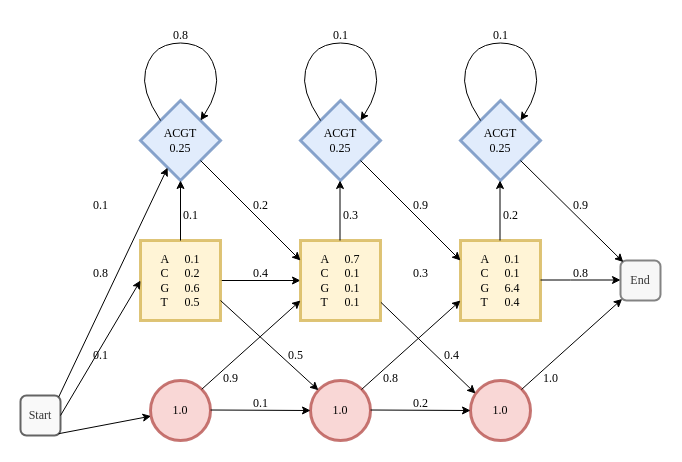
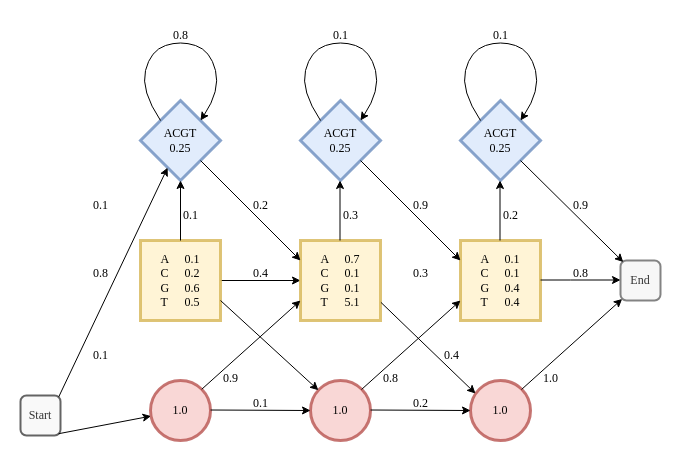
  <mxCell id="0" />
  <mxCell id="1" parent="0" />
  <mxCell id="2" style="edgeStyle=orthogonalEdgeStyle;rounded=0;orthogonalLoop=1;jettySize=auto;html=1;exitX=1;exitY=0.5;exitDx=0;exitDy=0;entryX=0;entryY=0.5;entryDx=0;entryDy=0;" edge="1" parent="1" source="3" target="4"><mxGeometry relative="1" as="geometry" /></mxCell>
  <mxCell id="3" value="&lt;div&gt;&lt;font face=&quot;Inconsolata&quot; data-font-src=&quot;https://fonts.googleapis.com/css?family=Inconsolata&quot;&gt;A&lt;span style=&quot;white-space: pre;&quot;&gt;&#09;&lt;/span&gt;0.1&lt;/font&gt;&lt;/div&gt;&lt;div&gt;&lt;font face=&quot;Inconsolata&quot; data-font-src=&quot;https://fonts.googleapis.com/css?family=Inconsolata&quot;&gt;C&lt;span style=&quot;white-space: pre;&quot;&gt;&#09;&lt;/span&gt;0.2&lt;/font&gt;&lt;/div&gt;&lt;div&gt;&lt;font data-font-src=&quot;https://fonts.googleapis.com/css?family=Inconsolata&quot; face=&quot;Inconsolata&quot;&gt;G&lt;span style=&quot;white-space: pre;&quot;&gt;&#09;&lt;/span&gt;0.6&lt;/font&gt;&lt;/div&gt;&lt;div&gt;&lt;font data-font-src=&quot;https://fonts.googleapis.com/css?family=Inconsolata&quot; face=&quot;Inconsolata&quot;&gt;T&lt;span style=&quot;white-space: pre;&quot;&gt;&#09;&lt;/span&gt;0.5&lt;br&gt;&lt;/font&gt;&lt;/div&gt;" style="whiteSpace=wrap;html=1;aspect=fixed;fillColor=#fff2cc;strokeColor=#d6b656;strokeWidth=3;opacity=80;" vertex="1" parent="1"><mxGeometry x="140" y="240" width="80" height="80" as="geometry" /></mxCell>
- <mxCell id="4" value="&lt;div&gt;&lt;font face=&quot;Inconsolata&quot; data-font-src=&quot;https://fonts.googleapis.com/css?family=Inconsolata&quot;&gt;A&lt;span style=&quot;white-space: pre;&quot;&gt;&#09;&lt;/span&gt;0.7&lt;/font&gt;&lt;/div&gt;&lt;div&gt;&lt;font data-font-src=&quot;https://fonts.googleapis.com/css?family=Inconsolata&quot; face=&quot;Inconsolata&quot;&gt;C&lt;span style=&quot;white-space: pre;&quot;&gt;&#09;&lt;/span&gt;0.1&lt;/font&gt;&lt;/div&gt;&lt;div&gt;&lt;font data-font-src=&quot;https://fonts.googleapis.com/css?family=Inconsolata&quot; face=&quot;Inconsolata&quot;&gt;G&lt;span style=&quot;white-space: pre;&quot;&gt;&#09;&lt;/span&gt;0.1&lt;/font&gt;&lt;/div&gt;&lt;div&gt;&lt;font data-font-src=&quot;https://fonts.googleapis.com/css?family=Inconsolata&quot; face=&quot;Inconsolata&quot;&gt;T&lt;span style=&quot;white-space: pre;&quot;&gt;&#09;&lt;/span&gt;0.1&lt;br&gt;&lt;/font&gt;&lt;/div&gt;" style="whiteSpace=wrap;html=1;aspect=fixed;fillColor=#fff2cc;strokeColor=#d6b656;strokeWidth=3;opacity=80;" vertex="1" parent="1"><mxGeometry x="300" y="240" width="80" height="80" as="geometry" /></mxCell>
- <mxCell id="5" value="&lt;div&gt;&lt;font face=&quot;Inconsolata&quot; data-font-src=&quot;https://fonts.googleapis.com/css?family=Inconsolata&quot;&gt;A&lt;span style=&quot;white-space: pre;&quot;&gt;&#09;&lt;/span&gt;0.1&lt;/font&gt;&lt;/div&gt;&lt;div&gt;&lt;font data-font-src=&quot;https://fonts.googleapis.com/css?family=Inconsolata&quot; face=&quot;Inconsolata&quot;&gt;C&lt;span style=&quot;white-space: pre;&quot;&gt;&#09;&lt;/span&gt;0.1&lt;/font&gt;&lt;/div&gt;&lt;div&gt;&lt;font data-font-src=&quot;https://fonts.googleapis.com/css?family=Inconsolata&quot; face=&quot;Inconsolata&quot;&gt;G&lt;span style=&quot;white-space: pre;&quot;&gt;&#09;&lt;/span&gt;6.4&lt;/font&gt;&lt;/div&gt;&lt;div&gt;&lt;font data-font-src=&quot;https://fonts.googleapis.com/css?family=Inconsolata&quot; face=&quot;Inconsolata&quot;&gt;T&lt;span style=&quot;white-space: pre;&quot;&gt;&#09;&lt;/span&gt;0.4&lt;br&gt;&lt;/font&gt;&lt;/div&gt;" style="whiteSpace=wrap;html=1;aspect=fixed;fillColor=#fff2cc;strokeColor=#d6b656;strokeWidth=3;opacity=80;" vertex="1" parent="1"><mxGeometry x="460" y="240" width="80" height="80" as="geometry" /></mxCell>
+ <mxCell id="4" value="&lt;div&gt;&lt;font face=&quot;Inconsolata&quot; data-font-src=&quot;https://fonts.googleapis.com/css?family=Inconsolata&quot;&gt;A&lt;span style=&quot;white-space: pre;&quot;&gt;&#09;&lt;/span&gt;0.7&lt;/font&gt;&lt;/div&gt;&lt;div&gt;&lt;font data-font-src=&quot;https://fonts.googleapis.com/css?family=Inconsolata&quot; face=&quot;Inconsolata&quot;&gt;C&lt;span style=&quot;white-space: pre;&quot;&gt;&#09;&lt;/span&gt;0.1&lt;/font&gt;&lt;/div&gt;&lt;div&gt;&lt;font data-font-src=&quot;https://fonts.googleapis.com/css?family=Inconsolata&quot; face=&quot;Inconsolata&quot;&gt;G&lt;span style=&quot;white-space: pre;&quot;&gt;&#09;&lt;/span&gt;0.1&lt;/font&gt;&lt;/div&gt;&lt;div&gt;&lt;font data-font-src=&quot;https://fonts.googleapis.com/css?family=Inconsolata&quot; face=&quot;Inconsolata&quot;&gt;T&lt;span style=&quot;white-space: pre;&quot;&gt;&#09;&lt;/span&gt;5.1&lt;br&gt;&lt;/font&gt;&lt;/div&gt;" style="whiteSpace=wrap;html=1;aspect=fixed;fillColor=#fff2cc;strokeColor=#d6b656;strokeWidth=3;opacity=80;" vertex="1" parent="1"><mxGeometry x="300" y="240" width="80" height="80" as="geometry" /></mxCell>
+ <mxCell id="5" value="&lt;div&gt;&lt;font face=&quot;Inconsolata&quot; data-font-src=&quot;https://fonts.googleapis.com/css?family=Inconsolata&quot;&gt;A&lt;span style=&quot;white-space: pre;&quot;&gt;&#09;&lt;/span&gt;0.1&lt;/font&gt;&lt;/div&gt;&lt;div&gt;&lt;font data-font-src=&quot;https://fonts.googleapis.com/css?family=Inconsolata&quot; face=&quot;Inconsolata&quot;&gt;C&lt;span style=&quot;white-space: pre;&quot;&gt;&#09;&lt;/span&gt;0.1&lt;/font&gt;&lt;/div&gt;&lt;div&gt;&lt;font data-font-src=&quot;https://fonts.googleapis.com/css?family=Inconsolata&quot; face=&quot;Inconsolata&quot;&gt;G&lt;span style=&quot;white-space: pre;&quot;&gt;&#09;&lt;/span&gt;0.4&lt;/font&gt;&lt;/div&gt;&lt;div&gt;&lt;font data-font-src=&quot;https://fonts.googleapis.com/css?family=Inconsolata&quot; face=&quot;Inconsolata&quot;&gt;T&lt;span style=&quot;white-space: pre;&quot;&gt;&#09;&lt;/span&gt;0.4&lt;br&gt;&lt;/font&gt;&lt;/div&gt;" style="whiteSpace=wrap;html=1;aspect=fixed;fillColor=#fff2cc;strokeColor=#d6b656;strokeWidth=3;opacity=80;" vertex="1" parent="1"><mxGeometry x="460" y="240" width="80" height="80" as="geometry" /></mxCell>
  <mxCell id="6" value="&lt;div&gt;&lt;font face=&quot;Inconsolata&quot; data-font-src=&quot;https://fonts.googleapis.com/css?family=Inconsolata&quot;&gt;ACGT&lt;/font&gt;&lt;/div&gt;&lt;div&gt;&lt;font data-font-src=&quot;https://fonts.googleapis.com/css?family=Inconsolata&quot; face=&quot;Inconsolata&quot;&gt;0.25&lt;br&gt;&lt;/font&gt;&lt;/div&gt;" style="rhombus;whiteSpace=wrap;html=1;fillColor=#dae8fc;strokeColor=#6c8ebf;strokeWidth=3;opacity=80;" vertex="1" parent="1"><mxGeometry x="140" y="100" width="80" height="80" as="geometry" /></mxCell>
  <mxCell id="7" value="&lt;div&gt;&lt;font face=&quot;Inconsolata&quot; data-font-src=&quot;https://fonts.googleapis.com/css?family=Inconsolata&quot;&gt;ACGT&lt;/font&gt;&lt;/div&gt;&lt;div&gt;&lt;font face=&quot;Inconsolata&quot; data-font-src=&quot;https://fonts.googleapis.com/css?family=Inconsolata&quot;&gt;0.25&lt;/font&gt;&lt;font face=&quot;9ip9ZgYU6Wx63PDGPGhh&quot; data-font-src=&quot;https://fonts.googleapis.com/css?family=Space+mono&quot;&gt;&lt;br&gt;&lt;/font&gt;&lt;/div&gt;" style="rhombus;whiteSpace=wrap;html=1;fillColor=#dae8fc;strokeColor=#6c8ebf;strokeWidth=3;opacity=80;" vertex="1" parent="1"><mxGeometry x="300" y="100" width="80" height="80" as="geometry" /></mxCell>
  <mxCell id="8" value="&lt;div align=&quot;center&quot;&gt;&lt;font face=&quot;Inconsolata&quot; data-font-src=&quot;https://fonts.googleapis.com/css?family=Inconsolata&quot;&gt;ACGT&lt;/font&gt;&lt;/div&gt;&lt;div align=&quot;center&quot;&gt;&lt;font data-font-src=&quot;https://fonts.googleapis.com/css?family=Inconsolata&quot; face=&quot;Inconsolata&quot;&gt;0.25&lt;br&gt;&lt;/font&gt;&lt;/div&gt;" style="rhombus;whiteSpace=wrap;html=1;fillColor=#dae8fc;strokeColor=#6c8ebf;strokeWidth=3;opacity=80;" vertex="1" parent="1"><mxGeometry x="460" y="100" width="80" height="80" as="geometry" /></mxCell>
  <mxCell id="9" value="&lt;font data-font-src=&quot;https://fonts.googleapis.com/css?family=Inconsolata&quot; face=&quot;Inconsolata&quot;&gt;1.0&lt;/font&gt;" style="ellipse;whiteSpace=wrap;html=1;aspect=fixed;fillColor=#f8cecc;strokeColor=#b85450;strokeWidth=3;opacity=80;" vertex="1" parent="1"><mxGeometry x="150" y="380" width="60" height="60" as="geometry" /></mxCell>
  <mxCell id="10" value="&lt;font data-font-src=&quot;https://fonts.googleapis.com/css?family=Inconsolata&quot; face=&quot;Inconsolata&quot;&gt;Start&lt;/font&gt;" style="rounded=1;whiteSpace=wrap;html=1;fillColor=#f5f5f5;fontColor=#333333;strokeColor=#000000;strokeWidth=2;perimeterSpacing=0;opacity=60;" vertex="1" parent="1"><mxGeometry x="20" y="395" width="40" height="40" as="geometry" /></mxCell>
  <mxCell id="11" value="&lt;font data-font-src=&quot;https://fonts.googleapis.com/css?family=Inconsolata&quot; face=&quot;Inconsolata&quot;&gt;End&lt;/font&gt;" style="rounded=1;whiteSpace=wrap;html=1;fillColor=#f5f5f5;fontColor=#333333;strokeColor=#666666;strokeWidth=2;opacity=80;shadow=0;glass=0;" vertex="1" parent="1"><mxGeometry x="620" y="260" width="40" height="40" as="geometry" /></mxCell>
  <mxCell id="12" value="" style="endArrow=classic;html=1;rounded=0;exitX=0.956;exitY=0.034;exitDx=0;exitDy=0;exitPerimeter=0;" edge="1" parent="1" source="10" target="6"><mxGeometry width="50" height="50" relative="1" as="geometry"><mxPoint x="60" y="260" as="sourcePoint" /><mxPoint x="110" y="210" as="targetPoint" /></mxGeometry></mxCell>
- <mxCell id="13" value="" style="endArrow=classic;html=1;rounded=0;exitX=1;exitY=0.5;exitDx=0;exitDy=0;entryX=0;entryY=0.5;entryDx=0;entryDy=0;" edge="1" parent="1" source="10" target="3"><mxGeometry width="50" height="50" relative="1" as="geometry"><mxPoint x="70" y="270" as="sourcePoint" /><mxPoint x="170" y="170" as="targetPoint" /></mxGeometry></mxCell>
  <mxCell id="14" value="" style="endArrow=classic;html=1;rounded=0;exitX=0.955;exitY=0.955;exitDx=0;exitDy=0;exitPerimeter=0;" edge="1" parent="1" source="10" target="9"><mxGeometry width="50" height="50" relative="1" as="geometry"><mxPoint x="60" y="300" as="sourcePoint" /><mxPoint x="150" y="290" as="targetPoint" /></mxGeometry></mxCell>
  <mxCell id="15" value="&lt;font data-font-src=&quot;https://fonts.googleapis.com/css?family=Inconsolata&quot; face=&quot;Inconsolata&quot;&gt;1.0&lt;/font&gt;" style="ellipse;whiteSpace=wrap;html=1;aspect=fixed;strokeWidth=3;fillColor=#f8cecc;strokeColor=#b85450;opacity=80;" vertex="1" parent="1"><mxGeometry x="310" y="380" width="60" height="60" as="geometry" /></mxCell>
  <mxCell id="16" value="&lt;font data-font-src=&quot;https://fonts.googleapis.com/css?family=Inconsolata&quot; face=&quot;Inconsolata&quot;&gt;1.0&lt;/font&gt;" style="ellipse;whiteSpace=wrap;html=1;aspect=fixed;fillColor=#f8cecc;strokeColor=#b85450;strokeWidth=3;opacity=80;" vertex="1" parent="1"><mxGeometry x="470" y="380" width="60" height="60" as="geometry" /></mxCell>
  <mxCell id="17" value="" style="endArrow=classic;html=1;rounded=0;exitX=1;exitY=0.5;exitDx=0;exitDy=0;entryX=0;entryY=0.5;entryDx=0;entryDy=0;" edge="1" parent="1" target="15"><mxGeometry width="50" height="50" relative="1" as="geometry"><mxPoint x="210" y="409.5" as="sourcePoint" /><mxPoint x="290" y="409.5" as="targetPoint" /></mxGeometry></mxCell>
  <mxCell id="18" value="" style="endArrow=classic;html=1;rounded=0;exitX=1;exitY=0.5;exitDx=0;exitDy=0;entryX=0;entryY=0.5;entryDx=0;entryDy=0;" edge="1" parent="1" target="16"><mxGeometry width="50" height="50" relative="1" as="geometry"><mxPoint x="370" y="409.5" as="sourcePoint" /><mxPoint x="450" y="409.5" as="targetPoint" /></mxGeometry></mxCell>
  <mxCell id="19" value="" style="endArrow=classic;html=1;rounded=0;exitX=1;exitY=0;exitDx=0;exitDy=0;entryX=0;entryY=0.75;entryDx=0;entryDy=0;" edge="1" parent="1" source="9" target="4"><mxGeometry width="50" height="50" relative="1" as="geometry"><mxPoint x="200" y="390" as="sourcePoint" /><mxPoint x="300" y="290" as="targetPoint" /></mxGeometry></mxCell>
  <mxCell id="20" value="" style="endArrow=classic;html=1;rounded=0;exitX=1;exitY=0;exitDx=0;exitDy=0;entryX=0;entryY=0.75;entryDx=0;entryDy=0;" edge="1" parent="1"><mxGeometry width="50" height="50" relative="1" as="geometry"><mxPoint x="361" y="389" as="sourcePoint" /><mxPoint x="460" y="300" as="targetPoint" /></mxGeometry></mxCell>
  <mxCell id="21" value="" style="endArrow=classic;html=1;rounded=0;exitX=1;exitY=0;exitDx=0;exitDy=0;entryX=0.041;entryY=0.962;entryDx=0;entryDy=0;entryPerimeter=0;" edge="1" parent="1" target="11"><mxGeometry width="50" height="50" relative="1" as="geometry"><mxPoint x="521" y="389" as="sourcePoint" /><mxPoint x="620" y="300" as="targetPoint" /></mxGeometry></mxCell>
  <mxCell id="22" value="" style="endArrow=classic;html=1;rounded=0;exitX=0.5;exitY=0;exitDx=0;exitDy=0;entryX=0.5;entryY=1;entryDx=0;entryDy=0;" edge="1" parent="1" source="3" target="6"><mxGeometry width="50" height="50" relative="1" as="geometry"><mxPoint x="381" y="409" as="sourcePoint" /><mxPoint x="480" y="320" as="targetPoint" /></mxGeometry></mxCell>
  <mxCell id="23" value="" style="endArrow=classic;html=1;rounded=0;exitX=0.5;exitY=0;exitDx=0;exitDy=0;entryX=0.5;entryY=1;entryDx=0;entryDy=0;" edge="1" parent="1"><mxGeometry width="50" height="50" relative="1" as="geometry"><mxPoint x="339.5" y="240" as="sourcePoint" /><mxPoint x="339.5" y="180" as="targetPoint" /></mxGeometry></mxCell>
  <mxCell id="24" value="" style="endArrow=classic;html=1;rounded=0;exitX=0.5;exitY=0;exitDx=0;exitDy=0;entryX=0.5;entryY=1;entryDx=0;entryDy=0;" edge="1" parent="1"><mxGeometry width="50" height="50" relative="1" as="geometry"><mxPoint x="499.5" y="240" as="sourcePoint" /><mxPoint x="499.5" y="180" as="targetPoint" /></mxGeometry></mxCell>
  <mxCell id="25" style="edgeStyle=orthogonalEdgeStyle;rounded=0;orthogonalLoop=1;jettySize=auto;html=1;exitX=1;exitY=0.5;exitDx=0;exitDy=0;entryX=0;entryY=0.5;entryDx=0;entryDy=0;" edge="1" parent="1"><mxGeometry relative="1" as="geometry"><mxPoint x="540" y="279.5" as="sourcePoint" /><mxPoint x="620" y="279.5" as="targetPoint" /><Array as="points"><mxPoint x="570" y="279.5" /><mxPoint x="570" y="279.5" /></Array></mxGeometry></mxCell>
  <mxCell id="26" value="" style="endArrow=classic;html=1;rounded=0;exitX=1;exitY=0.75;exitDx=0;exitDy=0;" edge="1" parent="1" source="3" target="15"><mxGeometry width="50" height="50" relative="1" as="geometry"><mxPoint x="220" y="320" as="sourcePoint" /><mxPoint x="318" y="410" as="targetPoint" /></mxGeometry></mxCell>
  <mxCell id="27" value="" style="endArrow=classic;html=1;rounded=0;exitX=1.005;exitY=0.773;exitDx=0;exitDy=0;exitPerimeter=0;" edge="1" parent="1" source="4"><mxGeometry width="50" height="50" relative="1" as="geometry"><mxPoint x="380" y="310" as="sourcePoint" /><mxPoint x="475" y="393" as="targetPoint" /></mxGeometry></mxCell>
  <mxCell id="28" value="" style="curved=1;endArrow=classic;html=1;rounded=0;exitX=0;exitY=0;exitDx=0;exitDy=0;entryX=1;entryY=0;entryDx=0;entryDy=0;" edge="1" parent="1" source="6" target="6"><mxGeometry width="50" height="50" relative="1" as="geometry"><mxPoint x="200" y="160" as="sourcePoint" /><mxPoint x="250" y="110" as="targetPoint" /><Array as="points"><mxPoint x="140" y="90" /><mxPoint x="150" y="50" /><mxPoint x="180" y="40" /><mxPoint x="210" y="50" /><mxPoint x="220" y="90" /></Array></mxGeometry></mxCell>
  <mxCell id="29" value="" style="curved=1;endArrow=classic;html=1;rounded=0;exitX=0;exitY=0;exitDx=0;exitDy=0;entryX=1;entryY=0;entryDx=0;entryDy=0;" edge="1" parent="1"><mxGeometry width="50" height="50" relative="1" as="geometry"><mxPoint x="320" y="120" as="sourcePoint" /><mxPoint x="360" y="120" as="targetPoint" /><Array as="points"><mxPoint x="300" y="90" /><mxPoint x="310" y="50" /><mxPoint x="340" y="40" /><mxPoint x="370" y="50" /><mxPoint x="380" y="90" /></Array></mxGeometry></mxCell>
  <mxCell id="30" value="" style="curved=1;endArrow=classic;html=1;rounded=0;exitX=0;exitY=0;exitDx=0;exitDy=0;entryX=1;entryY=0;entryDx=0;entryDy=0;" edge="1" parent="1"><mxGeometry width="50" height="50" relative="1" as="geometry"><mxPoint x="480" y="120" as="sourcePoint" /><mxPoint x="520" y="120" as="targetPoint" /><Array as="points"><mxPoint x="460" y="90" /><mxPoint x="470" y="50" /><mxPoint x="500" y="40" /><mxPoint x="530" y="50" /><mxPoint x="540" y="90" /></Array></mxGeometry></mxCell>
  <mxCell id="31" value="" style="endArrow=classic;html=1;rounded=0;entryX=0;entryY=0.25;entryDx=0;entryDy=0;" edge="1" parent="1" source="6" target="4"><mxGeometry width="50" height="50" relative="1" as="geometry"><mxPoint x="202" y="160" as="sourcePoint" /><mxPoint x="300" y="250" as="targetPoint" /></mxGeometry></mxCell>
  <mxCell id="32" value="" style="endArrow=classic;html=1;rounded=0;entryX=0;entryY=0.25;entryDx=0;entryDy=0;" edge="1" parent="1"><mxGeometry width="50" height="50" relative="1" as="geometry"><mxPoint x="360" y="160" as="sourcePoint" /><mxPoint x="460" y="260" as="targetPoint" /></mxGeometry></mxCell>
  <mxCell id="33" value="" style="endArrow=classic;html=1;rounded=0;entryX=0.069;entryY=0.039;entryDx=0;entryDy=0;entryPerimeter=0;" edge="1" parent="1" target="11"><mxGeometry width="50" height="50" relative="1" as="geometry"><mxPoint x="520" y="160" as="sourcePoint" /><mxPoint x="620" y="260" as="targetPoint" /></mxGeometry></mxCell>
  <mxCell id="34" value="&lt;font data-font-src=&quot;https://fonts.googleapis.com/css?family=Inconsolata&quot; face=&quot;Inconsolata&quot;&gt;0.8&lt;/font&gt;" style="text;html=1;align=center;verticalAlign=middle;resizable=0;points=[];autosize=1;strokeColor=none;fillColor=none;" vertex="1" parent="1"><mxGeometry x="80" y="258" width="40" height="30" as="geometry" /></mxCell>
  <mxCell id="35" value="&lt;font face=&quot;Inconsolata&quot;&gt;0.4&lt;/font&gt;" style="text;html=1;align=center;verticalAlign=middle;resizable=0;points=[];autosize=1;strokeColor=none;fillColor=none;" vertex="1" parent="1"><mxGeometry x="240" y="258" width="40" height="30" as="geometry" /></mxCell>
  <mxCell id="36" value="&lt;font face=&quot;Inconsolata&quot;&gt;0.3&lt;/font&gt;" style="text;html=1;align=center;verticalAlign=middle;resizable=0;points=[];autosize=1;strokeColor=none;fillColor=none;" vertex="1" parent="1"><mxGeometry x="400" y="258" width="40" height="30" as="geometry" /></mxCell>
  <mxCell id="37" value="&lt;font data-font-src=&quot;https://fonts.googleapis.com/css?family=Inconsolata&quot; face=&quot;Inconsolata&quot;&gt;0.8&lt;/font&gt;" style="text;html=1;align=center;verticalAlign=middle;resizable=0;points=[];autosize=1;strokeColor=none;fillColor=none;" vertex="1" parent="1"><mxGeometry x="560" y="258" width="40" height="30" as="geometry" /></mxCell>
  <mxCell id="38" value="&lt;font face=&quot;Inconsolata&quot;&gt;0.1&lt;/font&gt;" style="text;html=1;align=center;verticalAlign=middle;resizable=0;points=[];autosize=1;strokeColor=none;fillColor=none;" vertex="1" parent="1"><mxGeometry x="80" y="190" width="40" height="30" as="geometry" /></mxCell>
  <mxCell id="39" value="&lt;font face=&quot;Inconsolata&quot;&gt;0.1&lt;/font&gt;" style="text;html=1;align=center;verticalAlign=middle;resizable=0;points=[];autosize=1;strokeColor=none;fillColor=none;" vertex="1" parent="1"><mxGeometry x="80" y="340" width="40" height="30" as="geometry" /></mxCell>
  <mxCell id="40" value="&lt;font face=&quot;Inconsolata&quot;&gt;0.2&lt;/font&gt;" style="text;html=1;align=center;verticalAlign=middle;resizable=0;points=[];autosize=1;strokeColor=none;fillColor=none;" vertex="1" parent="1"><mxGeometry x="240" y="190" width="40" height="30" as="geometry" /></mxCell>
  <mxCell id="41" value="&lt;font face=&quot;Inconsolata&quot;&gt;0.9&lt;/font&gt;" style="text;html=1;align=center;verticalAlign=middle;resizable=0;points=[];autosize=1;strokeColor=none;fillColor=none;" vertex="1" parent="1"><mxGeometry x="400" y="190" width="40" height="30" as="geometry" /></mxCell>
  <mxCell id="42" value="&lt;font face=&quot;Inconsolata&quot;&gt;0.9&lt;/font&gt;" style="text;html=1;align=center;verticalAlign=middle;resizable=0;points=[];autosize=1;strokeColor=none;fillColor=none;" vertex="1" parent="1"><mxGeometry x="560" y="190" width="40" height="30" as="geometry" /></mxCell>
  <mxCell id="43" value="&lt;font face=&quot;Inconsolata&quot;&gt;0.1&lt;/font&gt;" style="text;html=1;align=center;verticalAlign=middle;resizable=0;points=[];autosize=1;strokeColor=none;fillColor=none;" vertex="1" parent="1"><mxGeometry x="170" y="200" width="40" height="30" as="geometry" /></mxCell>
  <mxCell id="44" value="&lt;font face=&quot;Inconsolata&quot;&gt;0.3&lt;/font&gt;" style="text;html=1;align=center;verticalAlign=middle;resizable=0;points=[];autosize=1;strokeColor=none;fillColor=none;" vertex="1" parent="1"><mxGeometry x="330" y="200" width="40" height="30" as="geometry" /></mxCell>
  <mxCell id="45" value="&lt;font face=&quot;Inconsolata&quot;&gt;0.2&lt;/font&gt;" style="text;html=1;align=center;verticalAlign=middle;resizable=0;points=[];autosize=1;strokeColor=none;fillColor=none;" vertex="1" parent="1"><mxGeometry x="490" y="200" width="40" height="30" as="geometry" /></mxCell>
  <mxCell id="46" value="&lt;font face=&quot;Inconsolata&quot;&gt;0.9&lt;/font&gt;" style="text;html=1;align=center;verticalAlign=middle;resizable=0;points=[];autosize=1;strokeColor=none;fillColor=none;fontFamily=Helvetica;fontSize=12;fontColor=default;" vertex="1" parent="1"><mxGeometry x="210" y="363" width="40" height="30" as="geometry" /></mxCell>
  <mxCell id="47" value="&lt;font face=&quot;Inconsolata&quot;&gt;0.1&lt;/font&gt;" style="text;html=1;align=center;verticalAlign=middle;resizable=0;points=[];autosize=1;strokeColor=none;fillColor=none;" vertex="1" parent="1"><mxGeometry x="240" y="388" width="40" height="30" as="geometry" /></mxCell>
  <mxCell id="48" value="&lt;font face=&quot;Inconsolata&quot;&gt;0.2&lt;/font&gt;" style="text;html=1;align=center;verticalAlign=middle;resizable=0;points=[];autosize=1;strokeColor=none;fillColor=none;" vertex="1" parent="1"><mxGeometry x="400" y="388" width="40" height="30" as="geometry" /></mxCell>
- <mxCell id="49" value="&lt;font face=&quot;Inconsolata&quot;&gt;0.5&lt;/font&gt;" style="text;html=1;align=center;verticalAlign=middle;resizable=0;points=[];autosize=1;strokeColor=none;fillColor=none;" vertex="1" parent="1"><mxGeometry x="275" y="340" width="40" height="30" as="geometry" /></mxCell>
  <mxCell id="50" value="&lt;font face=&quot;Inconsolata&quot;&gt;0.4&lt;/font&gt;" style="text;html=1;align=center;verticalAlign=middle;resizable=0;points=[];autosize=1;strokeColor=none;fillColor=none;" vertex="1" parent="1"><mxGeometry x="431" y="340" width="40" height="30" as="geometry" /></mxCell>
  <mxCell id="51" value="&lt;font data-font-src=&quot;https://fonts.googleapis.com/css?family=Inconsolata&quot; face=&quot;Inconsolata&quot;&gt;0.8&lt;/font&gt;" style="text;html=1;align=center;verticalAlign=middle;resizable=0;points=[];autosize=1;strokeColor=none;fillColor=none;fontFamily=Helvetica;fontSize=12;fontColor=default;" vertex="1" parent="1"><mxGeometry x="370" y="363" width="40" height="30" as="geometry" /></mxCell>
  <mxCell id="52" value="&lt;font face=&quot;Inconsolata&quot;&gt;1.0&lt;/font&gt;" style="text;html=1;align=center;verticalAlign=middle;resizable=0;points=[];autosize=1;strokeColor=none;fillColor=none;fontFamily=Helvetica;fontSize=12;fontColor=default;" vertex="1" parent="1"><mxGeometry x="530" y="363" width="40" height="30" as="geometry" /></mxCell>
  <mxCell id="53" value="&lt;font data-font-src=&quot;https://fonts.googleapis.com/css?family=Inconsolata&quot; face=&quot;Inconsolata&quot;&gt;0.8&lt;/font&gt;" style="text;html=1;align=center;verticalAlign=middle;resizable=0;points=[];autosize=1;strokeColor=none;fillColor=none;" vertex="1" parent="1"><mxGeometry x="160" y="20" width="40" height="30" as="geometry" /></mxCell>
  <mxCell id="54" value="&lt;font face=&quot;Inconsolata&quot;&gt;0.1&lt;/font&gt;" style="text;html=1;align=center;verticalAlign=middle;resizable=0;points=[];autosize=1;strokeColor=none;fillColor=none;" vertex="1" parent="1"><mxGeometry x="320" y="20" width="40" height="30" as="geometry" /></mxCell>
  <mxCell id="55" value="&lt;font face=&quot;Inconsolata&quot;&gt;0.1&lt;/font&gt;" style="text;html=1;align=center;verticalAlign=middle;resizable=0;points=[];autosize=1;strokeColor=none;fillColor=none;" vertex="1" parent="1"><mxGeometry x="480" y="20" width="40" height="30" as="geometry" /></mxCell>
